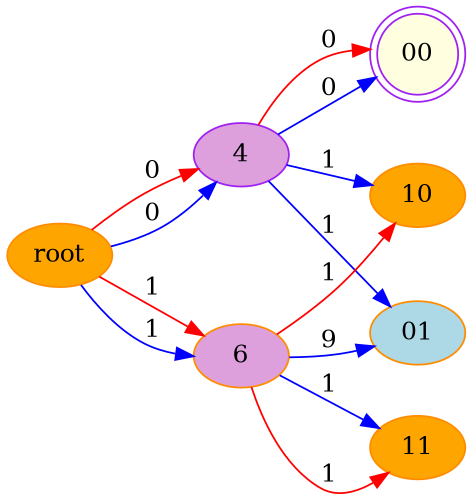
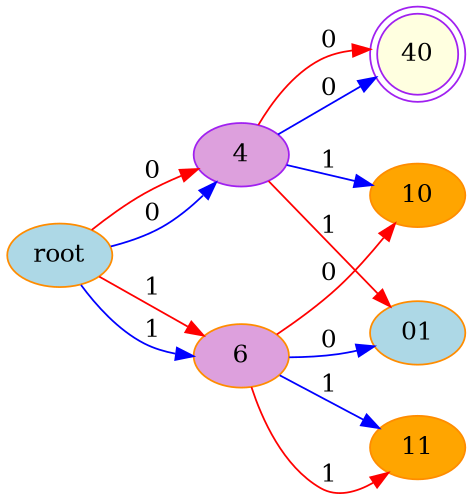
  digraph {
    rankdir=LR
    node [color=darkorange fillcolor=plum style=filled]
    edge [color=red]
    n1 [color=purple label=4]
-   root [fillcolor=orange]
+   root [fillcolor=lightblue]
    n3 [label=6]
-   00 [color=purple fillcolor=lightyellow shape=doublecircle]
+   00 [color=purple fillcolor=lightyellow shape=doublecircle label=40]
    01 [fillcolor=lightblue]
    10 [fillcolor=orange]
    11 [fillcolor=orange]
    n1 -> 00 [label=0]
    n1 -> 00 [color=blue label=0]
-   n1 -> 01 [color=blue label=1]
+   n1 -> 01 [label=1]
    n1 -> 10 [color=blue label=1]
    root -> n1 [label=0]
    root -> n1 [color=blue label=0]
    root -> n3 [label=1]
    root -> n3 [color=blue label=1]
-   n3 -> 01 [color=blue label=9]
-   n3 -> 10 [label=1]
+   n3 -> 01 [color=blue label=0]
+   n3 -> 10 [label=0]
    n3 -> 11 [label=1]
    n3 -> 11 [color=blue label=1]
  }
